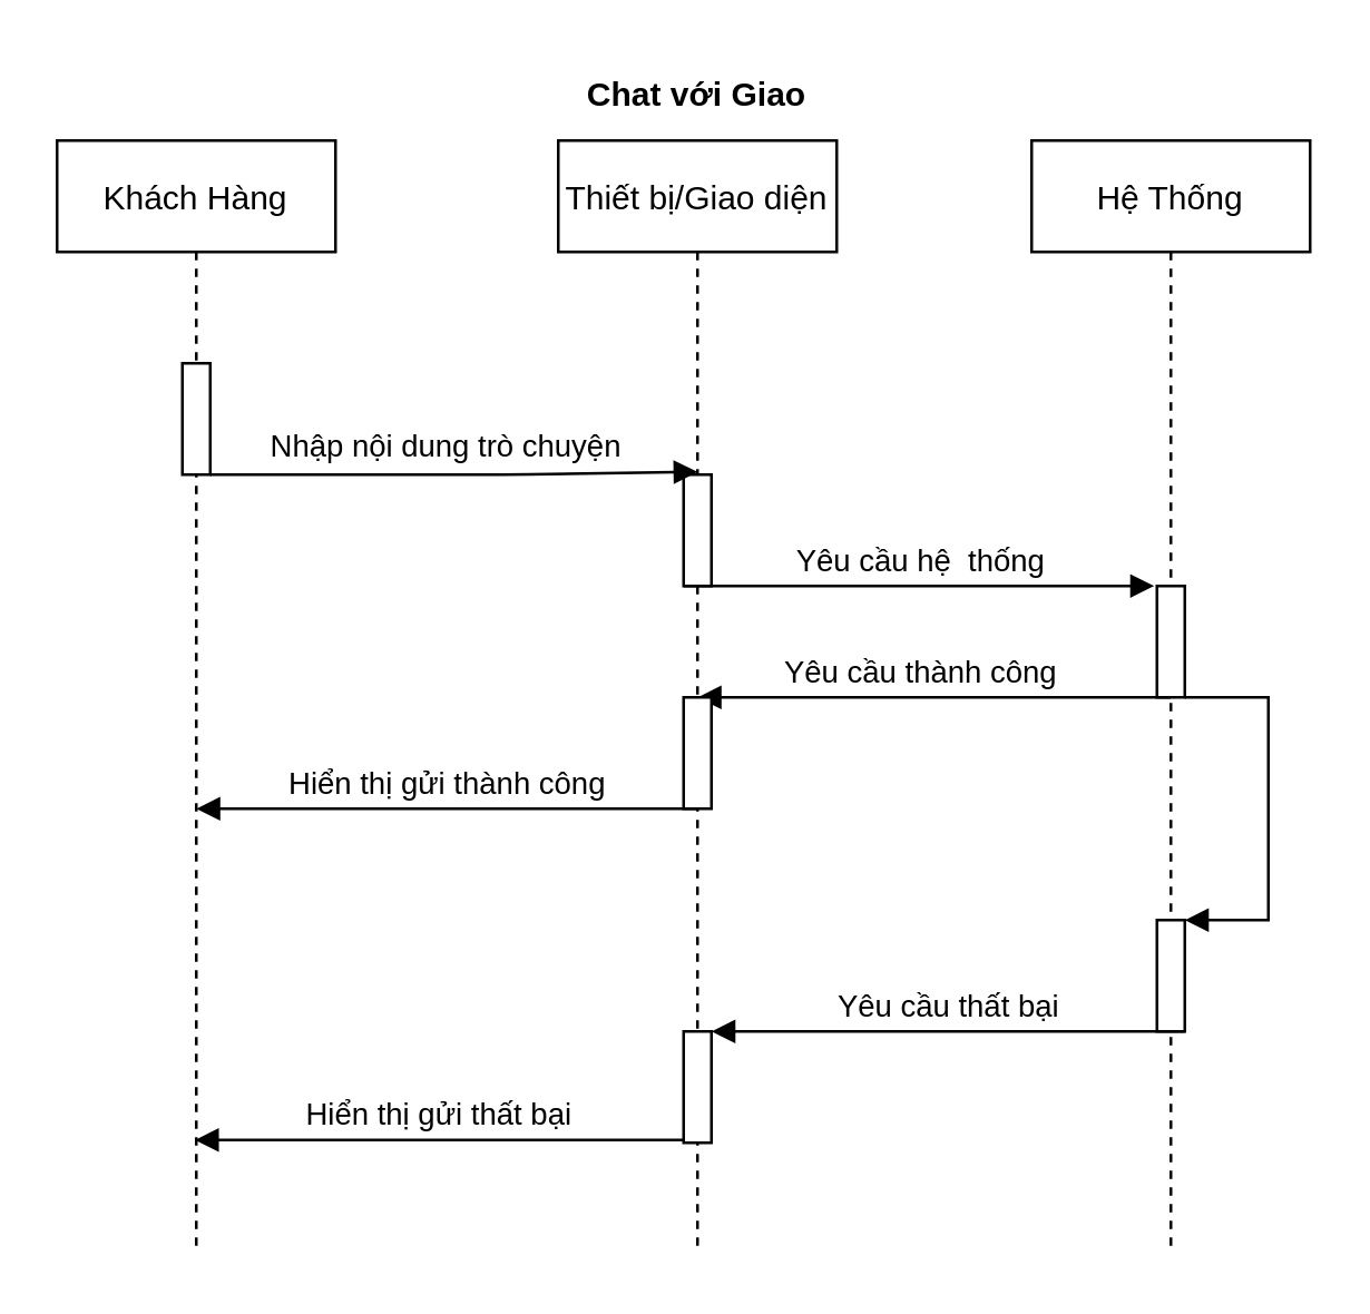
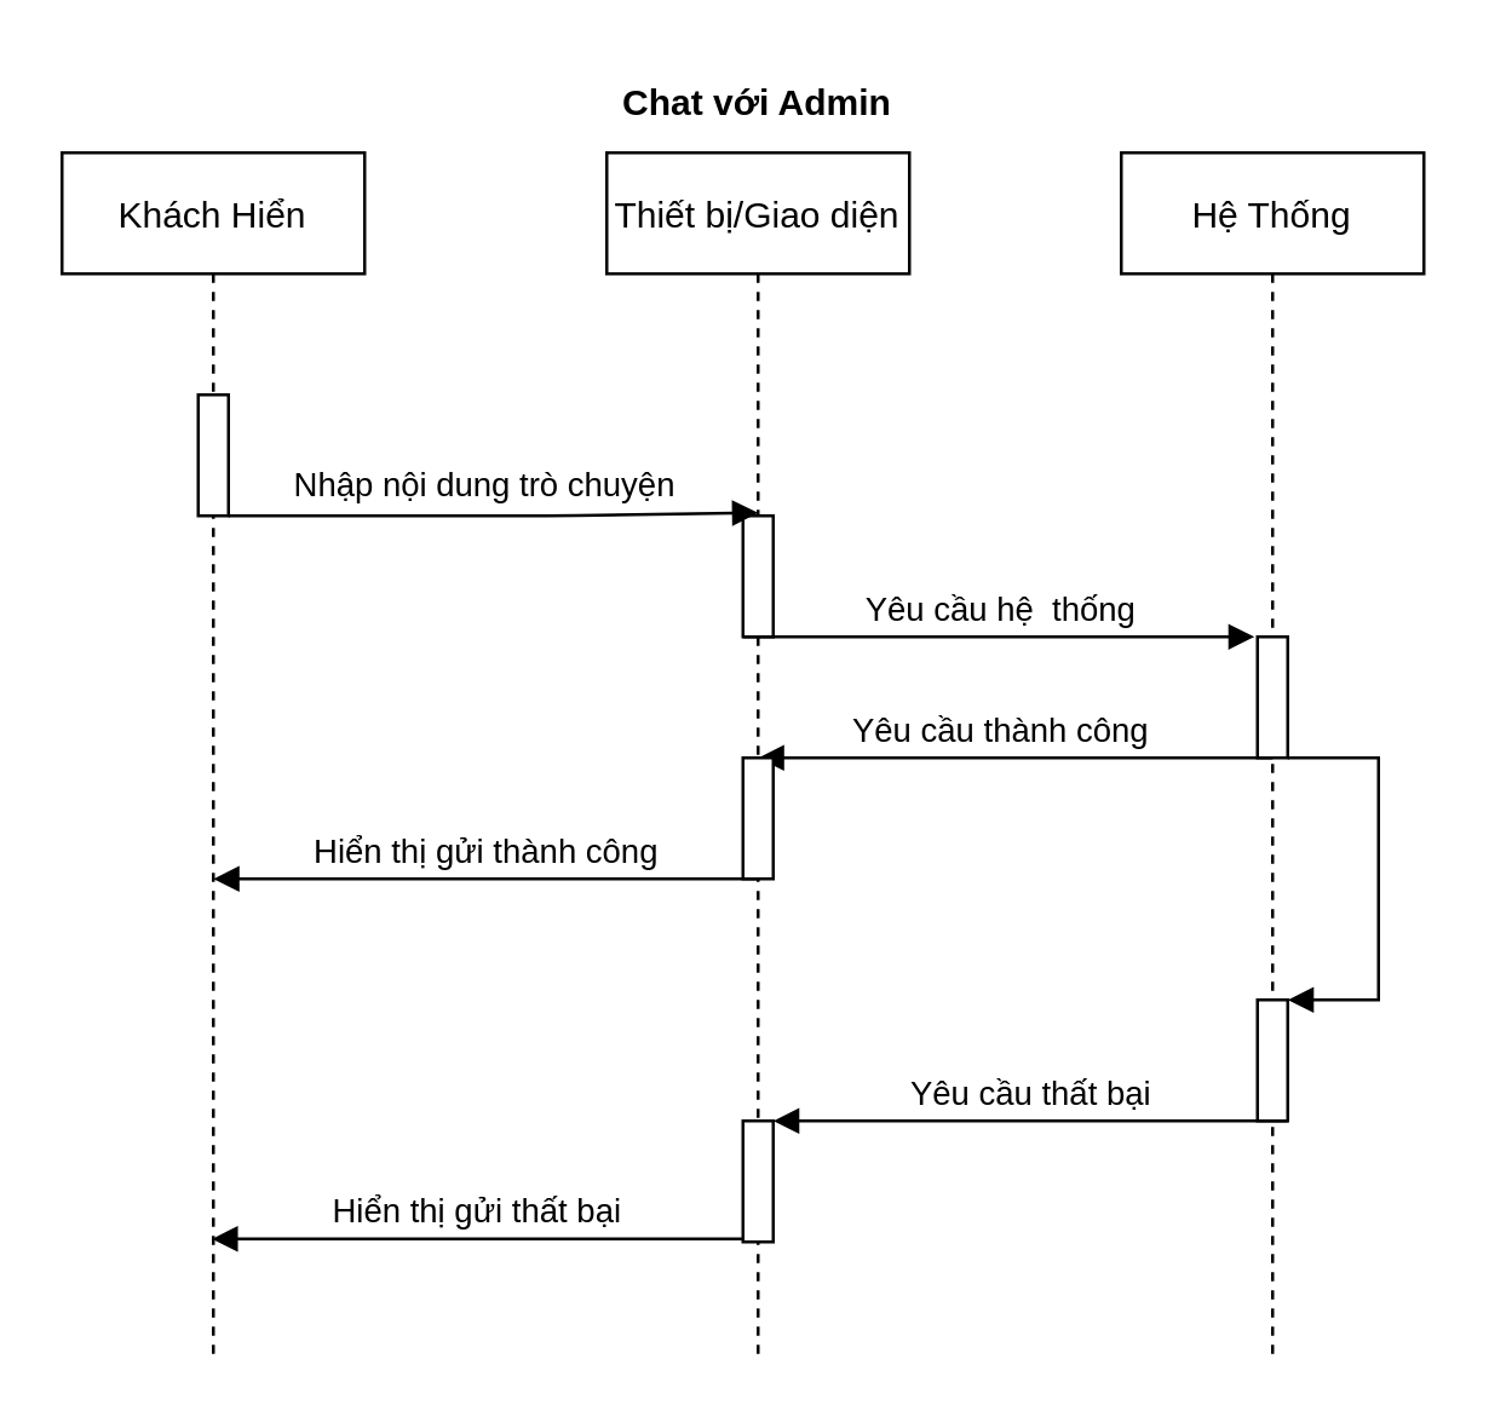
  <mxCell id="0" />
  <mxCell id="1" parent="0" />
- <mxCell id="2" value="Khách Hàng" style="shape=umlLifeline;perimeter=lifelinePerimeter;container=1;collapsible=0;recursiveResize=0;rounded=0;shadow=0;strokeWidth=1;" vertex="1" parent="1"><mxGeometry x="20" y="50" width="100" height="400" as="geometry" /></mxCell>
+ <mxCell id="2" value="Khách Hiển" style="shape=umlLifeline;perimeter=lifelinePerimeter;container=1;collapsible=0;recursiveResize=0;rounded=0;shadow=0;strokeWidth=1;" vertex="1" parent="1"><mxGeometry x="20" y="50" width="100" height="400" as="geometry" /></mxCell>
  <mxCell id="3" value="" style="points=[];perimeter=orthogonalPerimeter;rounded=0;shadow=0;strokeWidth=1;" vertex="1" parent="2"><mxGeometry x="45" y="80" width="10" height="40" as="geometry" /></mxCell>
  <mxCell id="4" value="Thiết bị/Giao diện" style="shape=umlLifeline;perimeter=lifelinePerimeter;container=1;collapsible=0;recursiveResize=0;rounded=0;shadow=0;strokeWidth=1;" vertex="1" parent="1"><mxGeometry x="200" y="50" width="100" height="400" as="geometry" /></mxCell>
  <mxCell id="5" value="" style="points=[];perimeter=orthogonalPerimeter;rounded=0;shadow=0;strokeWidth=1;" vertex="1" parent="4"><mxGeometry x="45" y="120" width="10" height="40" as="geometry" /></mxCell>
  <mxCell id="6" value="Nhập nội dung trò chuyện" style="verticalAlign=bottom;endArrow=block;shadow=0;strokeWidth=1;" edge="1" parent="1" source="3"><mxGeometry x="-0.029" y="1" relative="1" as="geometry"><mxPoint x="175" y="130" as="sourcePoint" /><mxPoint x="250" y="169" as="targetPoint" /><Array as="points"><mxPoint x="180" y="170" /></Array><mxPoint as="offset" /></mxGeometry></mxCell>
  <mxCell id="7" value="Hệ Thống" style="shape=umlLifeline;perimeter=lifelinePerimeter;container=1;collapsible=0;recursiveResize=0;rounded=0;shadow=0;strokeWidth=1;" vertex="1" parent="1"><mxGeometry x="370" y="50" width="100" height="400" as="geometry" /></mxCell>
  <mxCell id="8" value="" style="points=[];perimeter=orthogonalPerimeter;rounded=0;shadow=0;strokeWidth=1;" vertex="1" parent="7"><mxGeometry x="45" y="160" width="10" height="40" as="geometry" /></mxCell>
  <mxCell id="9" value="Yêu cầu hệ&amp;nbsp; thống" style="html=1;verticalAlign=bottom;endArrow=block;entryX=-0.1;entryY=0;entryDx=0;entryDy=0;entryPerimeter=0;" edge="1" parent="1" target="8"><mxGeometry x="0.006" width="80" relative="1" as="geometry"><mxPoint x="245" y="210" as="sourcePoint" /><mxPoint x="410" y="210" as="targetPoint" /><mxPoint as="offset" /></mxGeometry></mxCell>
  <mxCell id="10" value="Yêu cầu thành công" style="html=1;verticalAlign=bottom;endArrow=block;exitX=0.5;exitY=1;exitDx=0;exitDy=0;exitPerimeter=0;" edge="1" parent="1" source="8"><mxGeometry x="0.059" width="80" relative="1" as="geometry"><mxPoint x="335" y="250" as="sourcePoint" /><mxPoint x="250" y="250" as="targetPoint" /><mxPoint as="offset" /></mxGeometry></mxCell>
  <mxCell id="11" value="Hiển thị gửi thành công" style="html=1;verticalAlign=bottom;endArrow=block;exitX=0.5;exitY=1;exitDx=0;exitDy=0;exitPerimeter=0;" edge="1" parent="1" source="12"><mxGeometry width="80" relative="1" as="geometry"><mxPoint x="240" y="290" as="sourcePoint" /><mxPoint x="70" y="290" as="targetPoint" /><mxPoint as="offset" /></mxGeometry></mxCell>
  <mxCell id="12" value="" style="points=[];perimeter=orthogonalPerimeter;rounded=0;shadow=0;strokeWidth=1;" vertex="1" parent="1"><mxGeometry x="245" y="250" width="10" height="40" as="geometry" /></mxCell>
  <mxCell id="13" value="" style="html=1;points=[];perimeter=orthogonalPerimeter;" vertex="1" parent="1"><mxGeometry x="415" y="330" width="10" height="40" as="geometry" /></mxCell>
  <mxCell id="14" value="" style="edgeStyle=orthogonalEdgeStyle;html=1;align=left;spacingLeft=2;endArrow=block;rounded=0;entryX=1;entryY=0;" edge="1" parent="1" target="13"><mxGeometry y="85" relative="1" as="geometry"><mxPoint x="425" y="250" as="sourcePoint" /><Array as="points"><mxPoint x="455" y="250" /><mxPoint x="455" y="330" /></Array><mxPoint as="offset" /></mxGeometry></mxCell>
  <mxCell id="15" value="Yêu cầu thất bại" style="html=1;verticalAlign=bottom;endArrow=block;exitX=0.5;exitY=1;exitDx=0;exitDy=0;exitPerimeter=0;" edge="1" parent="1"><mxGeometry width="80" relative="1" as="geometry"><mxPoint x="425" y="370" as="sourcePoint" /><mxPoint x="255" y="370" as="targetPoint" /><mxPoint as="offset" /></mxGeometry></mxCell>
  <mxCell id="16" value="" style="points=[];perimeter=orthogonalPerimeter;rounded=0;shadow=0;strokeWidth=1;" vertex="1" parent="1"><mxGeometry x="245" y="370" width="10" height="40" as="geometry" /></mxCell>
  <mxCell id="17" value="Hiển thị gửi thất bại" style="html=1;verticalAlign=bottom;endArrow=block;exitX=0.5;exitY=1;exitDx=0;exitDy=0;exitPerimeter=0;" edge="1" parent="1" target="2"><mxGeometry width="80" relative="1" as="geometry"><mxPoint x="245" y="409" as="sourcePoint" /><mxPoint x="75" y="409" as="targetPoint" /><mxPoint as="offset" /></mxGeometry></mxCell>
- <mxCell id="18" value="Chat với Giao" style="text;align=center;fontStyle=1;verticalAlign=middle;spacingLeft=3;spacingRight=3;strokeColor=none;rotatable=0;points=[[0,0.5],[1,0.5]];portConstraint=eastwest;" vertex="1" parent="1"><mxGeometry x="210" y="20" width="80" height="26" as="geometry" /></mxCell>
+ <mxCell id="18" value="Chat với Admin" style="text;align=center;fontStyle=1;verticalAlign=middle;spacingLeft=3;spacingRight=3;strokeColor=none;rotatable=0;points=[[0,0.5],[1,0.5]];portConstraint=eastwest;" vertex="1" parent="1"><mxGeometry x="210" y="20" width="80" height="26" as="geometry" /></mxCell>
